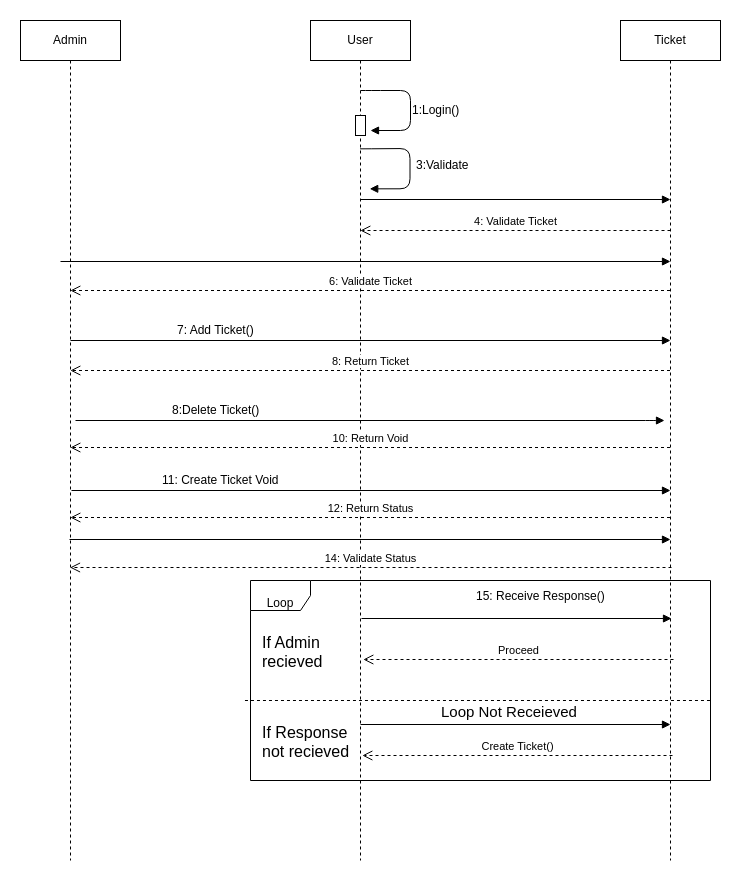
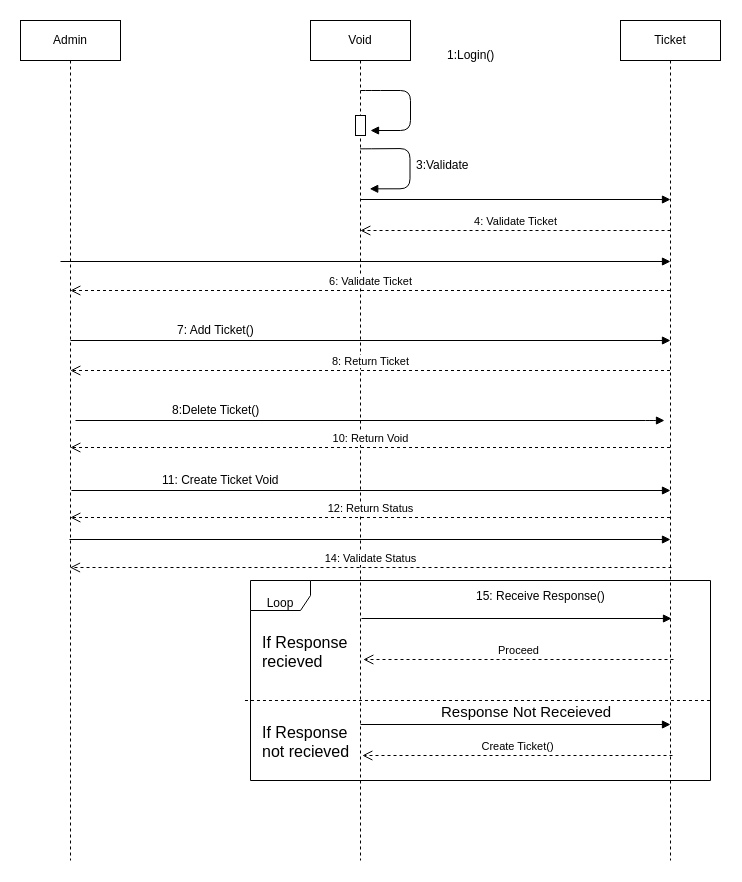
  <mxCell id="0" />
  <mxCell id="1" parent="0" />
  <mxCell id="2" value="Admin" style="shape=umlLifeline;perimeter=lifelinePerimeter;whiteSpace=wrap;html=1;container=1;collapsible=0;recursiveResize=0;outlineConnect=0;" parent="1" vertex="1"><mxGeometry x="20" y="20" width="100" height="840" as="geometry" /></mxCell>
  <mxCell id="3" value="Ticket" style="shape=umlLifeline;perimeter=lifelinePerimeter;whiteSpace=wrap;html=1;container=1;collapsible=0;recursiveResize=0;outlineConnect=0;" parent="1" vertex="1"><mxGeometry x="620" y="20" width="100" height="840" as="geometry" /></mxCell>
- <mxCell id="4" value="User" style="shape=umlLifeline;perimeter=lifelinePerimeter;whiteSpace=wrap;html=1;container=1;collapsible=0;recursiveResize=0;outlineConnect=0;" parent="1" vertex="1"><mxGeometry x="310" y="20" width="100" height="840" as="geometry" /></mxCell>
+ <mxCell id="4" value="Void" style="shape=umlLifeline;perimeter=lifelinePerimeter;whiteSpace=wrap;html=1;container=1;collapsible=0;recursiveResize=0;outlineConnect=0;" parent="1" vertex="1"><mxGeometry x="310" y="20" width="100" height="840" as="geometry" /></mxCell>
  <mxCell id="5" value="" style="endArrow=block;endFill=1;html=1;edgeStyle=orthogonalEdgeStyle;align=left;verticalAlign=top;" parent="1" edge="1"><mxGeometry x="-1" relative="1" as="geometry"><mxPoint x="60" y="261" as="sourcePoint" /><mxPoint x="670" y="261" as="targetPoint" /></mxGeometry></mxCell>
  <mxCell id="6" value="" style="resizable=0;html=1;align=left;verticalAlign=bottom;labelBackgroundColor=#ffffff;fontSize=10;" parent="5" connectable="0" vertex="1"><mxGeometry x="-1" relative="1" as="geometry" /></mxCell>
  <mxCell id="7" value="" style="rounded=0;whiteSpace=wrap;html=1;rotation=90;" parent="1" vertex="1"><mxGeometry x="350" y="120" width="20" height="10" as="geometry" /></mxCell>
  <mxCell id="8" value="" style="endArrow=block;endFill=1;html=1;edgeStyle=orthogonalEdgeStyle;align=left;verticalAlign=top;" parent="1" edge="1"><mxGeometry x="-1" relative="1" as="geometry"><mxPoint x="360" y="90" as="sourcePoint" /><mxPoint x="370" y="130" as="targetPoint" /><Array as="points"><mxPoint x="370" y="90" /><mxPoint x="410" y="90" /><mxPoint x="410" y="130" /></Array></mxGeometry></mxCell>
  <mxCell id="9" value="" style="resizable=0;html=1;align=left;verticalAlign=bottom;labelBackgroundColor=#ffffff;fontSize=10;" parent="8" connectable="0" vertex="1"><mxGeometry x="-1" relative="1" as="geometry" /></mxCell>
- <mxCell id="10" value="1:Login()" style="text;html=1;resizable=0;points=[];autosize=1;align=left;verticalAlign=top;spacingTop=-4;" parent="1" vertex="1"><mxGeometry x="410" y="100" width="60" height="20" as="geometry" /></mxCell>
+ <mxCell id="10" value="1:Login()" style="text;html=1;resizable=0;points=[];autosize=1;align=left;verticalAlign=top;spacingTop=-4;" parent="1" vertex="1"><mxGeometry x="445" y="45" width="60" height="20" as="geometry" /></mxCell>
  <mxCell id="11" value="" style="endArrow=block;endFill=1;html=1;edgeStyle=orthogonalEdgeStyle;align=left;verticalAlign=top;" parent="1" edge="1"><mxGeometry x="-1" relative="1" as="geometry"><mxPoint x="360" y="199" as="sourcePoint" /><mxPoint x="670" y="199" as="targetPoint" /></mxGeometry></mxCell>
  <mxCell id="12" value="" style="resizable=0;html=1;align=left;verticalAlign=bottom;labelBackgroundColor=#ffffff;fontSize=10;" parent="11" connectable="0" vertex="1"><mxGeometry x="-1" relative="1" as="geometry" /></mxCell>
  <mxCell id="13" value="4: Validate Ticket" style="html=1;verticalAlign=bottom;endArrow=open;dashed=1;endSize=8;" parent="1" edge="1"><mxGeometry relative="1" as="geometry"><mxPoint x="670" y="230" as="sourcePoint" /><mxPoint x="359.81" y="230" as="targetPoint" /></mxGeometry></mxCell>
  <mxCell id="14" value="" style="endArrow=block;endFill=1;html=1;edgeStyle=orthogonalEdgeStyle;align=left;verticalAlign=top;" parent="1" edge="1"><mxGeometry x="-1" relative="1" as="geometry"><mxPoint x="359.569" y="148.345" as="sourcePoint" /><mxPoint x="369.224" y="188.345" as="targetPoint" /><Array as="points"><mxPoint x="369.5" y="148" /><mxPoint x="409.5" y="148" /><mxPoint x="409.5" y="188" /></Array></mxGeometry></mxCell>
  <mxCell id="15" value="" style="resizable=0;html=1;align=left;verticalAlign=bottom;labelBackgroundColor=#ffffff;fontSize=10;" parent="14" connectable="0" vertex="1"><mxGeometry x="-1" relative="1" as="geometry" /></mxCell>
  <mxCell id="16" value="3:Validate" style="text;html=1;resizable=0;points=[];autosize=1;align=left;verticalAlign=top;spacingTop=-4;" parent="1" vertex="1"><mxGeometry x="414" y="155" width="70" height="20" as="geometry" /></mxCell>
  <mxCell id="17" value="6: Validate Ticket" style="html=1;verticalAlign=bottom;endArrow=open;dashed=1;endSize=8;" parent="1" source="3" edge="1"><mxGeometry relative="1" as="geometry"><mxPoint x="360" y="290" as="sourcePoint" /><mxPoint x="69.81" y="290" as="targetPoint" /></mxGeometry></mxCell>
  <mxCell id="18" value="" style="endArrow=block;endFill=1;html=1;edgeStyle=orthogonalEdgeStyle;align=left;verticalAlign=top;" parent="1" edge="1"><mxGeometry x="-1" relative="1" as="geometry"><mxPoint x="70" y="340" as="sourcePoint" /><mxPoint x="670" y="340" as="targetPoint" /></mxGeometry></mxCell>
  <mxCell id="19" value="" style="resizable=0;html=1;align=left;verticalAlign=bottom;labelBackgroundColor=#ffffff;fontSize=10;" parent="18" connectable="0" vertex="1"><mxGeometry x="-1" relative="1" as="geometry" /></mxCell>
  <mxCell id="20" value="7: Add Ticket()" style="text;html=1;resizable=0;points=[];autosize=1;align=left;verticalAlign=top;spacingTop=-4;" parent="1" vertex="1"><mxGeometry x="175" y="320" width="110" height="20" as="geometry" /></mxCell>
  <mxCell id="21" value="8: Return Ticket" style="html=1;verticalAlign=bottom;endArrow=open;dashed=1;endSize=8;" parent="1" source="3" edge="1"><mxGeometry relative="1" as="geometry"><mxPoint x="490" y="370" as="sourcePoint" /><mxPoint x="69.81" y="370" as="targetPoint" /></mxGeometry></mxCell>
  <mxCell id="22" value="" style="endArrow=block;endFill=1;html=1;edgeStyle=orthogonalEdgeStyle;align=left;verticalAlign=top;" parent="1" edge="1"><mxGeometry x="-1" relative="1" as="geometry"><mxPoint x="75" y="420" as="sourcePoint" /><mxPoint x="664" y="420" as="targetPoint" /><Array as="points"><mxPoint x="655" y="420" /></Array></mxGeometry></mxCell>
  <mxCell id="23" value="" style="resizable=0;html=1;align=left;verticalAlign=bottom;labelBackgroundColor=#ffffff;fontSize=10;" parent="22" connectable="0" vertex="1"><mxGeometry x="-1" relative="1" as="geometry" /></mxCell>
  <mxCell id="24" value="8:Delete Ticket()" style="text;html=1;resizable=0;points=[];autosize=1;align=left;verticalAlign=top;spacingTop=-4;" parent="1" vertex="1"><mxGeometry x="170" y="400" width="100" height="20" as="geometry" /></mxCell>
  <mxCell id="25" value="10: Return Void" style="html=1;verticalAlign=bottom;endArrow=open;dashed=1;endSize=8;" parent="1" source="3" edge="1"><mxGeometry relative="1" as="geometry"><mxPoint x="360" y="447" as="sourcePoint" /><mxPoint x="69.81" y="447" as="targetPoint" /></mxGeometry></mxCell>
  <mxCell id="26" value="" style="endArrow=block;endFill=1;html=1;edgeStyle=orthogonalEdgeStyle;align=left;verticalAlign=top;" parent="1" edge="1"><mxGeometry x="-1" relative="1" as="geometry"><mxPoint x="71" y="490" as="sourcePoint" /><mxPoint x="670" y="490" as="targetPoint" /></mxGeometry></mxCell>
  <mxCell id="27" value="" style="resizable=0;html=1;align=left;verticalAlign=bottom;labelBackgroundColor=#ffffff;fontSize=10;" parent="26" connectable="0" vertex="1"><mxGeometry x="-1" relative="1" as="geometry" /></mxCell>
  <mxCell id="28" value="11: Create Ticket Void" style="text;html=1;resizable=0;points=[];autosize=1;align=left;verticalAlign=top;spacingTop=-4;" parent="1" vertex="1"><mxGeometry x="160" y="470" width="140" height="20" as="geometry" /></mxCell>
  <mxCell id="29" value="12: Return Status" style="html=1;verticalAlign=bottom;endArrow=open;dashed=1;endSize=8;" parent="1" source="3" edge="1"><mxGeometry relative="1" as="geometry"><mxPoint x="360" y="517" as="sourcePoint" /><mxPoint x="69.81" y="517" as="targetPoint" /></mxGeometry></mxCell>
  <mxCell id="30" value="" style="endArrow=block;endFill=1;html=1;edgeStyle=orthogonalEdgeStyle;align=left;verticalAlign=top;" parent="1" edge="1"><mxGeometry x="-1" relative="1" as="geometry"><mxPoint x="69" y="539" as="sourcePoint" /><mxPoint x="670" y="539" as="targetPoint" /></mxGeometry></mxCell>
  <mxCell id="31" value="" style="resizable=0;html=1;align=left;verticalAlign=bottom;labelBackgroundColor=#ffffff;fontSize=10;" parent="30" connectable="0" vertex="1"><mxGeometry x="-1" relative="1" as="geometry" /></mxCell>
  <mxCell id="32" value="14: Validate Status" style="html=1;verticalAlign=bottom;endArrow=open;dashed=1;endSize=8;" parent="1" target="2" edge="1"><mxGeometry relative="1" as="geometry"><mxPoint x="671" y="567" as="sourcePoint" /><mxPoint x="360.81" y="567" as="targetPoint" /></mxGeometry></mxCell>
  <mxCell id="33" value="&lt;br&gt;Loop" style="shape=umlFrame;whiteSpace=wrap;html=1;" parent="1" vertex="1"><mxGeometry x="250" y="580" width="460" height="200" as="geometry" /></mxCell>
  <mxCell id="34" value="" style="endArrow=none;dashed=1;html=1;exitX=-0.012;exitY=0.6;exitDx=0;exitDy=0;exitPerimeter=0;" parent="1" source="33" edge="1"><mxGeometry width="50" height="50" relative="1" as="geometry"><mxPoint x="300" y="700" as="sourcePoint" /><mxPoint x="710" y="700" as="targetPoint" /></mxGeometry></mxCell>
  <mxCell id="35" value="" style="endArrow=block;endFill=1;html=1;edgeStyle=orthogonalEdgeStyle;align=left;verticalAlign=top;" parent="1" edge="1"><mxGeometry x="-1" relative="1" as="geometry"><mxPoint x="361" y="618" as="sourcePoint" /><mxPoint x="671" y="618" as="targetPoint" /></mxGeometry></mxCell>
  <mxCell id="36" value="" style="resizable=0;html=1;align=left;verticalAlign=bottom;labelBackgroundColor=#ffffff;fontSize=10;" parent="35" connectable="0" vertex="1"><mxGeometry x="-1" relative="1" as="geometry" /></mxCell>
  <mxCell id="37" value="15: Receive Response()" style="text;html=1;resizable=0;points=[];autosize=1;align=left;verticalAlign=top;spacingTop=-4;" parent="1" vertex="1"><mxGeometry x="474" y="586" width="140" height="20" as="geometry" /></mxCell>
- <mxCell id="38" value="If Admin &lt;br style=&quot;font-size: 16px;&quot;&gt;recieved" style="text;html=1;resizable=0;points=[];autosize=1;align=left;verticalAlign=top;spacingTop=-4;fontSize=16;" parent="1" vertex="1"><mxGeometry x="260" y="630" width="80" height="30" as="geometry" /></mxCell>
+ <mxCell id="38" value="If Response &lt;br style=&quot;font-size: 16px;&quot;&gt;recieved" style="text;html=1;resizable=0;points=[];autosize=1;align=left;verticalAlign=top;spacingTop=-4;fontSize=16;" parent="1" vertex="1"><mxGeometry x="260" y="630" width="80" height="30" as="geometry" /></mxCell>
  <mxCell id="39" value="Proceed" style="html=1;verticalAlign=bottom;endArrow=open;dashed=1;endSize=8;" parent="1" edge="1"><mxGeometry relative="1" as="geometry"><mxPoint x="673" y="659" as="sourcePoint" /><mxPoint x="362.81" y="659" as="targetPoint" /></mxGeometry></mxCell>
  <mxCell id="40" value="If Response &lt;br style=&quot;font-size: 16px&quot;&gt;not recieved" style="text;html=1;resizable=0;points=[];autosize=1;align=left;verticalAlign=top;spacingTop=-4;fontSize=16;" parent="1" vertex="1"><mxGeometry x="260" y="720" width="100" height="40" as="geometry" /></mxCell>
  <mxCell id="41" value="" style="endArrow=block;endFill=1;html=1;edgeStyle=orthogonalEdgeStyle;align=left;verticalAlign=top;" parent="1" edge="1"><mxGeometry x="-1" relative="1" as="geometry"><mxPoint x="360" y="724" as="sourcePoint" /><mxPoint x="670" y="724" as="targetPoint" /></mxGeometry></mxCell>
  <mxCell id="42" value="" style="resizable=0;html=1;align=left;verticalAlign=bottom;labelBackgroundColor=#ffffff;fontSize=10;" parent="41" connectable="0" vertex="1"><mxGeometry x="-1" relative="1" as="geometry" /></mxCell>
  <mxCell id="43" value="Create Ticket()" style="html=1;verticalAlign=bottom;endArrow=open;dashed=1;endSize=8;" parent="1" edge="1"><mxGeometry relative="1" as="geometry"><mxPoint x="672" y="755" as="sourcePoint" /><mxPoint x="361.81" y="755" as="targetPoint" /></mxGeometry></mxCell>
- <mxCell id="44" value="Loop Not Receieved" style="text;html=1;resizable=0;points=[];autosize=1;align=left;verticalAlign=top;spacingTop=-4;fontSize=15;" parent="1" vertex="1"><mxGeometry x="439" y="700" width="200" height="20" as="geometry" /></mxCell>
+ <mxCell id="44" value="Response Not Receieved" style="text;html=1;resizable=0;points=[];autosize=1;align=left;verticalAlign=top;spacingTop=-4;fontSize=15;" parent="1" vertex="1"><mxGeometry x="439" y="700" width="200" height="20" as="geometry" /></mxCell>
